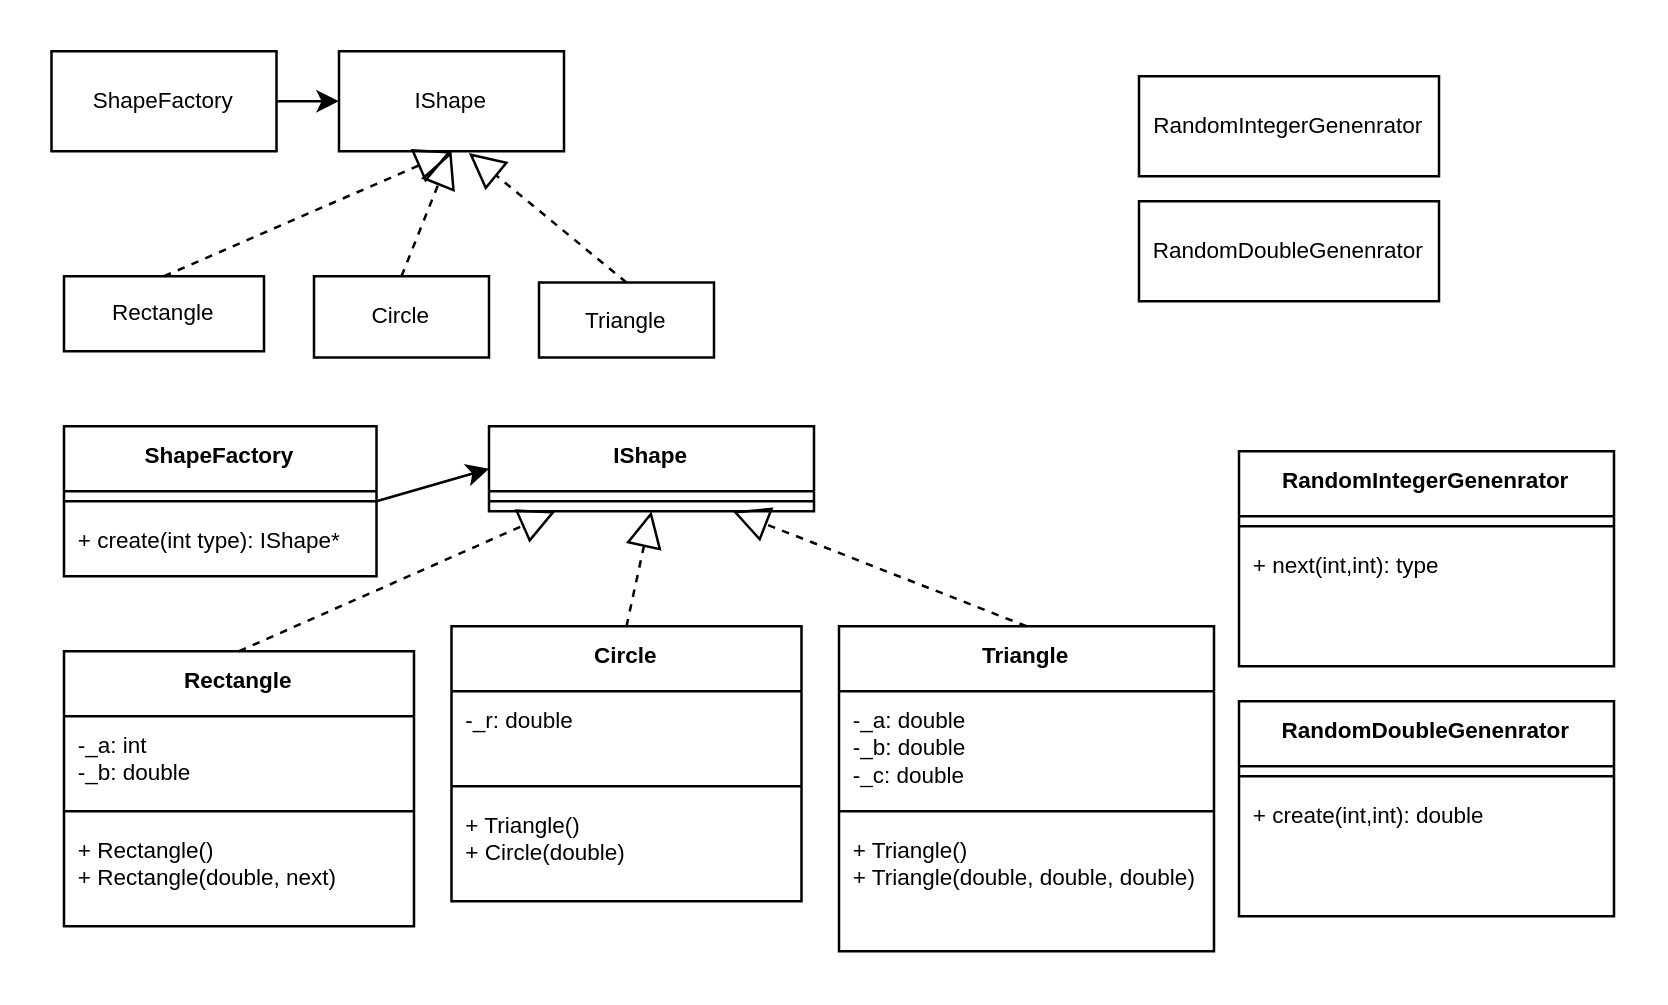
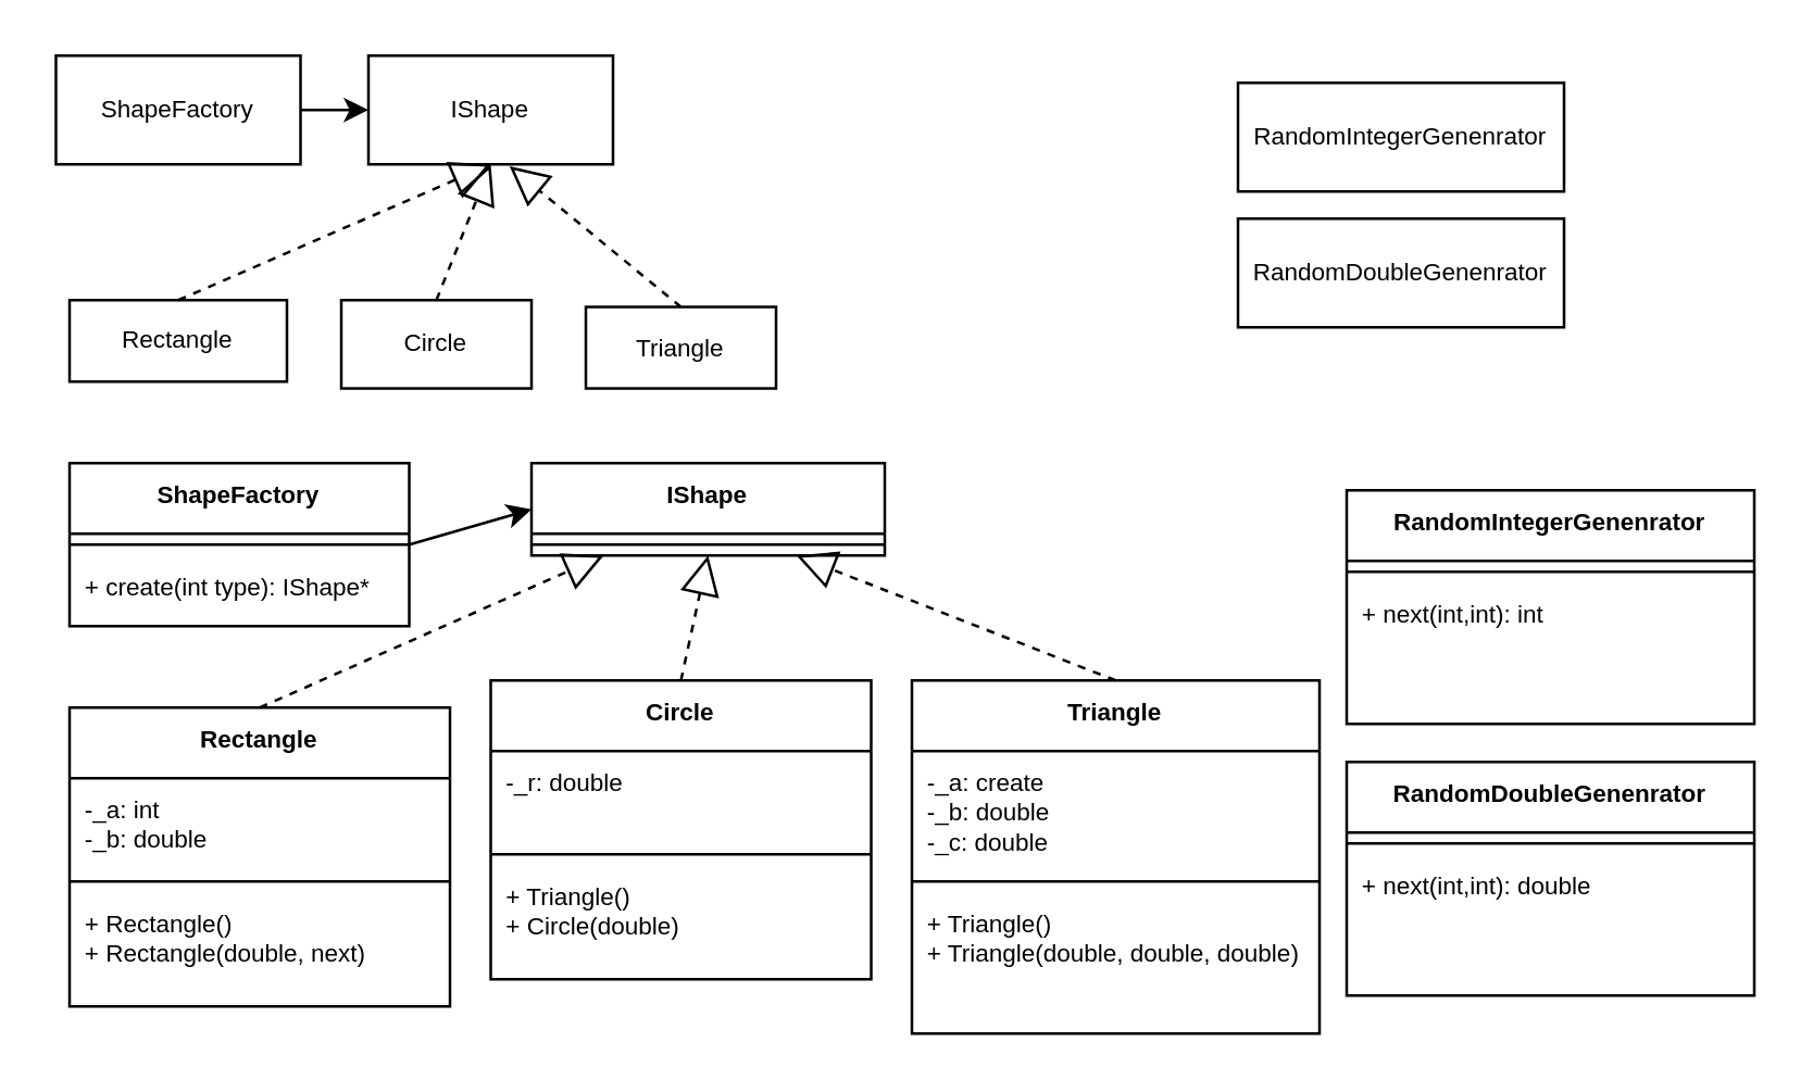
  <mxCell id="0" />
  <mxCell id="1" parent="0" />
  <mxCell id="2" value="IShape" style="rounded=0;whiteSpace=wrap;html=1;fontSize=9;" parent="1" vertex="1"><mxGeometry x="135" y="20" width="90" height="40" as="geometry" /></mxCell>
  <mxCell id="3" value="Rectangle" style="rounded=0;whiteSpace=wrap;html=1;fontSize=9;" parent="1" vertex="1"><mxGeometry x="25" y="110" width="80" height="30" as="geometry" /></mxCell>
  <mxCell id="4" value="Circle" style="rounded=0;whiteSpace=wrap;html=1;fontSize=9;" parent="1" vertex="1"><mxGeometry x="125" y="110" width="70" height="32.5" as="geometry" /></mxCell>
  <mxCell id="5" value="Triangle" style="rounded=0;whiteSpace=wrap;html=1;fontSize=9;" parent="1" vertex="1"><mxGeometry x="215" y="112.5" width="70" height="30" as="geometry" /></mxCell>
  <mxCell id="6" value="" style="endArrow=block;dashed=1;endFill=0;endSize=12;html=1;rounded=0;exitX=0.5;exitY=0;exitDx=0;exitDy=0;entryX=0.5;entryY=1;entryDx=0;entryDy=0;fontSize=9;" parent="1" source="3" target="2" edge="1"><mxGeometry width="160" relative="1" as="geometry"><mxPoint x="135" y="130" as="sourcePoint" /><mxPoint x="285" y="120" as="targetPoint" /></mxGeometry></mxCell>
  <mxCell id="7" value="" style="endArrow=block;dashed=1;endFill=0;endSize=12;html=1;rounded=0;exitX=0.5;exitY=0;exitDx=0;exitDy=0;entryX=0.5;entryY=1;entryDx=0;entryDy=0;fontSize=9;" parent="1" source="4" target="2" edge="1"><mxGeometry width="160" relative="1" as="geometry"><mxPoint x="115" y="240" as="sourcePoint" /><mxPoint x="305" y="120" as="targetPoint" /></mxGeometry></mxCell>
  <mxCell id="8" value="" style="endArrow=block;dashed=1;endFill=0;endSize=12;html=1;rounded=0;exitX=0.5;exitY=0;exitDx=0;exitDy=0;entryX=0.577;entryY=1.017;entryDx=0;entryDy=0;entryPerimeter=0;fontSize=9;" parent="1" source="5" target="2" edge="1"><mxGeometry width="160" relative="1" as="geometry"><mxPoint x="525" y="240" as="sourcePoint" /><mxPoint x="715" y="130" as="targetPoint" /></mxGeometry></mxCell>
  <mxCell id="9" value="IShape" style="swimlane;fontStyle=1;align=center;verticalAlign=top;childLayout=stackLayout;horizontal=1;startSize=26;horizontalStack=0;resizeParent=1;resizeParentMax=0;resizeLast=0;collapsible=1;marginBottom=0;whiteSpace=wrap;html=1;fontSize=9;" parent="1" vertex="1"><mxGeometry x="195" y="170" width="130" height="34" as="geometry" /></mxCell>
  <mxCell id="10" value="" style="line;strokeWidth=1;fillColor=none;align=left;verticalAlign=middle;spacingTop=-1;spacingLeft=3;spacingRight=3;rotatable=0;labelPosition=right;points=[];portConstraint=eastwest;strokeColor=inherit;fontSize=9;" parent="9" vertex="1"><mxGeometry y="26" width="130" height="8" as="geometry" /></mxCell>
  <mxCell id="11" value="Rectangle" style="swimlane;fontStyle=1;align=center;verticalAlign=top;childLayout=stackLayout;horizontal=1;startSize=26;horizontalStack=0;resizeParent=1;resizeParentMax=0;resizeLast=0;collapsible=1;marginBottom=0;whiteSpace=wrap;html=1;fontSize=9;" parent="1" vertex="1"><mxGeometry x="25" y="260" width="140" height="110" as="geometry" /></mxCell>
  <mxCell id="12" value="-_a: int&lt;div style=&quot;font-size: 9px;&quot;&gt;-_b: double&lt;/div&gt;" style="text;strokeColor=none;fillColor=none;align=left;verticalAlign=top;spacingLeft=4;spacingRight=4;overflow=hidden;rotatable=0;points=[[0,0.5],[1,0.5]];portConstraint=eastwest;whiteSpace=wrap;html=1;fontSize=9;" parent="11" vertex="1"><mxGeometry y="26" width="140" height="34" as="geometry" /></mxCell>
  <mxCell id="13" value="" style="line;strokeWidth=1;fillColor=none;align=left;verticalAlign=middle;spacingTop=-1;spacingLeft=3;spacingRight=3;rotatable=0;labelPosition=right;points=[];portConstraint=eastwest;strokeColor=inherit;fontSize=9;" parent="11" vertex="1"><mxGeometry y="60" width="140" height="8" as="geometry" /></mxCell>
  <mxCell id="14" value="+ Rectangle()&lt;div style=&quot;font-size: 9px;&quot;&gt;+ Rectangle(double, next)&lt;/div&gt;" style="text;strokeColor=none;fillColor=none;align=left;verticalAlign=top;spacingLeft=4;spacingRight=4;overflow=hidden;rotatable=0;points=[[0,0.5],[1,0.5]];portConstraint=eastwest;whiteSpace=wrap;html=1;fontSize=9;" parent="11" vertex="1"><mxGeometry y="68" width="140" height="42" as="geometry" /></mxCell>
  <mxCell id="15" value="Circle" style="swimlane;fontStyle=1;align=center;verticalAlign=top;childLayout=stackLayout;horizontal=1;startSize=26;horizontalStack=0;resizeParent=1;resizeParentMax=0;resizeLast=0;collapsible=1;marginBottom=0;whiteSpace=wrap;html=1;fontSize=9;" parent="1" vertex="1"><mxGeometry x="180" y="250" width="140" height="110" as="geometry" /></mxCell>
  <mxCell id="16" value="-_r: double" style="text;strokeColor=none;fillColor=none;align=left;verticalAlign=top;spacingLeft=4;spacingRight=4;overflow=hidden;rotatable=0;points=[[0,0.5],[1,0.5]];portConstraint=eastwest;whiteSpace=wrap;html=1;fontSize=9;" parent="15" vertex="1"><mxGeometry y="26" width="140" height="34" as="geometry" /></mxCell>
  <mxCell id="17" value="" style="line;strokeWidth=1;fillColor=none;align=left;verticalAlign=middle;spacingTop=-1;spacingLeft=3;spacingRight=3;rotatable=0;labelPosition=right;points=[];portConstraint=eastwest;strokeColor=inherit;fontSize=9;" parent="15" vertex="1"><mxGeometry y="60" width="140" height="8" as="geometry" /></mxCell>
  <mxCell id="18" value="+ Triangle()&lt;div style=&quot;font-size: 9px;&quot;&gt;+ Circle(double)&lt;/div&gt;" style="text;strokeColor=none;fillColor=none;align=left;verticalAlign=top;spacingLeft=4;spacingRight=4;overflow=hidden;rotatable=0;points=[[0,0.5],[1,0.5]];portConstraint=eastwest;whiteSpace=wrap;html=1;fontSize=9;" parent="15" vertex="1"><mxGeometry y="68" width="140" height="42" as="geometry" /></mxCell>
  <mxCell id="19" value="Triangle" style="swimlane;fontStyle=1;align=center;verticalAlign=top;childLayout=stackLayout;horizontal=1;startSize=26;horizontalStack=0;resizeParent=1;resizeParentMax=0;resizeLast=0;collapsible=1;marginBottom=0;whiteSpace=wrap;html=1;fontSize=9;" parent="1" vertex="1"><mxGeometry x="335" y="250" width="150" height="130" as="geometry" /></mxCell>
- <mxCell id="20" value="-_a: double&lt;div style=&quot;font-size: 9px;&quot;&gt;-_b: double&lt;/div&gt;&lt;div style=&quot;font-size: 9px;&quot;&gt;-_c: double&lt;/div&gt;" style="text;strokeColor=none;fillColor=none;align=left;verticalAlign=top;spacingLeft=4;spacingRight=4;overflow=hidden;rotatable=0;points=[[0,0.5],[1,0.5]];portConstraint=eastwest;whiteSpace=wrap;html=1;fontSize=9;" parent="19" vertex="1"><mxGeometry y="26" width="150" height="44" as="geometry" /></mxCell>
+ <mxCell id="20" value="-_a: create&lt;div style=&quot;font-size: 9px;&quot;&gt;-_b: double&lt;/div&gt;&lt;div style=&quot;font-size: 9px;&quot;&gt;-_c: double&lt;/div&gt;" style="text;strokeColor=none;fillColor=none;align=left;verticalAlign=top;spacingLeft=4;spacingRight=4;overflow=hidden;rotatable=0;points=[[0,0.5],[1,0.5]];portConstraint=eastwest;whiteSpace=wrap;html=1;fontSize=9;" parent="19" vertex="1"><mxGeometry y="26" width="150" height="44" as="geometry" /></mxCell>
  <mxCell id="21" value="" style="line;strokeWidth=1;fillColor=none;align=left;verticalAlign=middle;spacingTop=-1;spacingLeft=3;spacingRight=3;rotatable=0;labelPosition=right;points=[];portConstraint=eastwest;strokeColor=inherit;fontSize=9;" parent="19" vertex="1"><mxGeometry y="70" width="150" height="8" as="geometry" /></mxCell>
  <mxCell id="22" value="+ Triangle()&lt;div style=&quot;font-size: 9px;&quot;&gt;+ Triangle(double, double, double)&lt;/div&gt;" style="text;strokeColor=none;fillColor=none;align=left;verticalAlign=top;spacingLeft=4;spacingRight=4;overflow=hidden;rotatable=0;points=[[0,0.5],[1,0.5]];portConstraint=eastwest;whiteSpace=wrap;html=1;fontSize=9;" parent="19" vertex="1"><mxGeometry y="78" width="150" height="52" as="geometry" /></mxCell>
  <mxCell id="23" value="" style="endArrow=block;dashed=1;endFill=0;endSize=12;html=1;rounded=0;exitX=0.5;exitY=0;exitDx=0;exitDy=0;entryX=0.75;entryY=1;entryDx=0;entryDy=0;fontSize=9;" parent="1" source="19" target="9" edge="1"><mxGeometry width="160" relative="1" as="geometry"><mxPoint x="576" y="399" as="sourcePoint" /><mxPoint x="385" y="330" as="targetPoint" /></mxGeometry></mxCell>
  <mxCell id="24" value="" style="endArrow=block;dashed=1;endFill=0;endSize=12;html=1;rounded=0;exitX=0.5;exitY=0;exitDx=0;exitDy=0;entryX=0.5;entryY=1;entryDx=0;entryDy=0;fontSize=9;" parent="1" source="15" target="9" edge="1"><mxGeometry width="160" relative="1" as="geometry"><mxPoint x="265" y="349" as="sourcePoint" /><mxPoint x="74" y="280" as="targetPoint" /></mxGeometry></mxCell>
  <mxCell id="25" value="" style="endArrow=block;dashed=1;endFill=0;endSize=12;html=1;rounded=0;exitX=0.5;exitY=0;exitDx=0;exitDy=0;fontSize=9;" parent="1" source="11" target="9" edge="1"><mxGeometry width="160" relative="1" as="geometry"><mxPoint x="525" y="190" as="sourcePoint" /><mxPoint x="285" y="320" as="targetPoint" /></mxGeometry></mxCell>
  <mxCell id="26" value="RandomIntegerGenenrator" style="rounded=0;whiteSpace=wrap;html=1;fontSize=9;" parent="1" vertex="1"><mxGeometry x="455" y="30" width="120" height="40" as="geometry" /></mxCell>
  <mxCell id="27" value="RandomDoubleGenenrator" style="rounded=0;whiteSpace=wrap;html=1;fontSize=9;" parent="1" vertex="1"><mxGeometry x="455" y="80" width="120" height="40" as="geometry" /></mxCell>
  <mxCell id="28" value="RandomIntegerGenenrator" style="swimlane;fontStyle=1;align=center;verticalAlign=top;childLayout=stackLayout;horizontal=1;startSize=26;horizontalStack=0;resizeParent=1;resizeParentMax=0;resizeLast=0;collapsible=1;marginBottom=0;whiteSpace=wrap;html=1;fontSize=9;" parent="1" vertex="1"><mxGeometry x="495" y="180" width="150" height="86" as="geometry" /></mxCell>
  <mxCell id="29" value="" style="line;strokeWidth=1;fillColor=none;align=left;verticalAlign=middle;spacingTop=-1;spacingLeft=3;spacingRight=3;rotatable=0;labelPosition=right;points=[];portConstraint=eastwest;strokeColor=inherit;fontSize=9;" parent="28" vertex="1"><mxGeometry y="26" width="150" height="8" as="geometry" /></mxCell>
- <mxCell id="30" value="+ next(int,int): type" style="text;strokeColor=none;fillColor=none;align=left;verticalAlign=top;spacingLeft=4;spacingRight=4;overflow=hidden;rotatable=0;points=[[0,0.5],[1,0.5]];portConstraint=eastwest;whiteSpace=wrap;html=1;fontSize=9;" parent="28" vertex="1"><mxGeometry y="34" width="150" height="52" as="geometry" /></mxCell>
+ <mxCell id="30" value="+ next(int,int): int" style="text;strokeColor=none;fillColor=none;align=left;verticalAlign=top;spacingLeft=4;spacingRight=4;overflow=hidden;rotatable=0;points=[[0,0.5],[1,0.5]];portConstraint=eastwest;whiteSpace=wrap;html=1;fontSize=9;" parent="28" vertex="1"><mxGeometry y="34" width="150" height="52" as="geometry" /></mxCell>
  <mxCell id="31" value="RandomDoubleGenenrator" style="swimlane;fontStyle=1;align=center;verticalAlign=top;childLayout=stackLayout;horizontal=1;startSize=26;horizontalStack=0;resizeParent=1;resizeParentMax=0;resizeLast=0;collapsible=1;marginBottom=0;whiteSpace=wrap;html=1;fontSize=9;" parent="1" vertex="1"><mxGeometry x="495" y="280" width="150" height="86" as="geometry" /></mxCell>
  <mxCell id="32" value="" style="line;strokeWidth=1;fillColor=none;align=left;verticalAlign=middle;spacingTop=-1;spacingLeft=3;spacingRight=3;rotatable=0;labelPosition=right;points=[];portConstraint=eastwest;strokeColor=inherit;fontSize=9;" parent="31" vertex="1"><mxGeometry y="26" width="150" height="8" as="geometry" /></mxCell>
- <mxCell id="33" value="+ create(int,int): double" style="text;strokeColor=none;fillColor=none;align=left;verticalAlign=top;spacingLeft=4;spacingRight=4;overflow=hidden;rotatable=0;points=[[0,0.5],[1,0.5]];portConstraint=eastwest;whiteSpace=wrap;html=1;fontSize=9;" parent="31" vertex="1"><mxGeometry y="34" width="150" height="52" as="geometry" /></mxCell>
+ <mxCell id="33" value="+ next(int,int): double" style="text;strokeColor=none;fillColor=none;align=left;verticalAlign=top;spacingLeft=4;spacingRight=4;overflow=hidden;rotatable=0;points=[[0,0.5],[1,0.5]];portConstraint=eastwest;whiteSpace=wrap;html=1;fontSize=9;" parent="31" vertex="1"><mxGeometry y="34" width="150" height="52" as="geometry" /></mxCell>
  <mxCell id="34" value="ShapeFactory" style="rounded=0;whiteSpace=wrap;html=1;fontSize=9;" vertex="1" parent="1"><mxGeometry x="20" y="20" width="90" height="40" as="geometry" /></mxCell>
  <mxCell id="35" value="" style="endArrow=classic;html=1;rounded=0;entryX=0;entryY=0.5;entryDx=0;entryDy=0;exitX=1;exitY=0.5;exitDx=0;exitDy=0;" edge="1" parent="1" source="37" target="9"><mxGeometry width="50" height="50" relative="1" as="geometry"><mxPoint x="130" y="169.5" as="sourcePoint" /><mxPoint x="175" y="140" as="targetPoint" /></mxGeometry></mxCell>
  <mxCell id="36" value="" style="endArrow=classic;html=1;rounded=0;exitX=1;exitY=0.5;exitDx=0;exitDy=0;entryX=0;entryY=0.5;entryDx=0;entryDy=0;" edge="1" parent="1" source="34" target="2"><mxGeometry width="50" height="50" relative="1" as="geometry"><mxPoint x="80" y="39.5" as="sourcePoint" /><mxPoint x="135" y="40" as="targetPoint" /></mxGeometry></mxCell>
  <mxCell id="37" value="ShapeFactory" style="swimlane;fontStyle=1;align=center;verticalAlign=top;childLayout=stackLayout;horizontal=1;startSize=26;horizontalStack=0;resizeParent=1;resizeParentMax=0;resizeLast=0;collapsible=1;marginBottom=0;whiteSpace=wrap;html=1;fontSize=9;" vertex="1" parent="1"><mxGeometry x="25" y="170" width="125" height="60" as="geometry" /></mxCell>
  <mxCell id="38" value="" style="line;strokeWidth=1;fillColor=none;align=left;verticalAlign=middle;spacingTop=-1;spacingLeft=3;spacingRight=3;rotatable=0;labelPosition=right;points=[];portConstraint=eastwest;strokeColor=inherit;fontSize=9;" vertex="1" parent="37"><mxGeometry y="26" width="125" height="8" as="geometry" /></mxCell>
  <mxCell id="39" value="+ create(int type): IShape*" style="text;strokeColor=none;fillColor=none;align=left;verticalAlign=top;spacingLeft=4;spacingRight=4;overflow=hidden;rotatable=0;points=[[0,0.5],[1,0.5]];portConstraint=eastwest;whiteSpace=wrap;html=1;fontSize=9;" vertex="1" parent="37"><mxGeometry y="34" width="125" height="26" as="geometry" /></mxCell>
